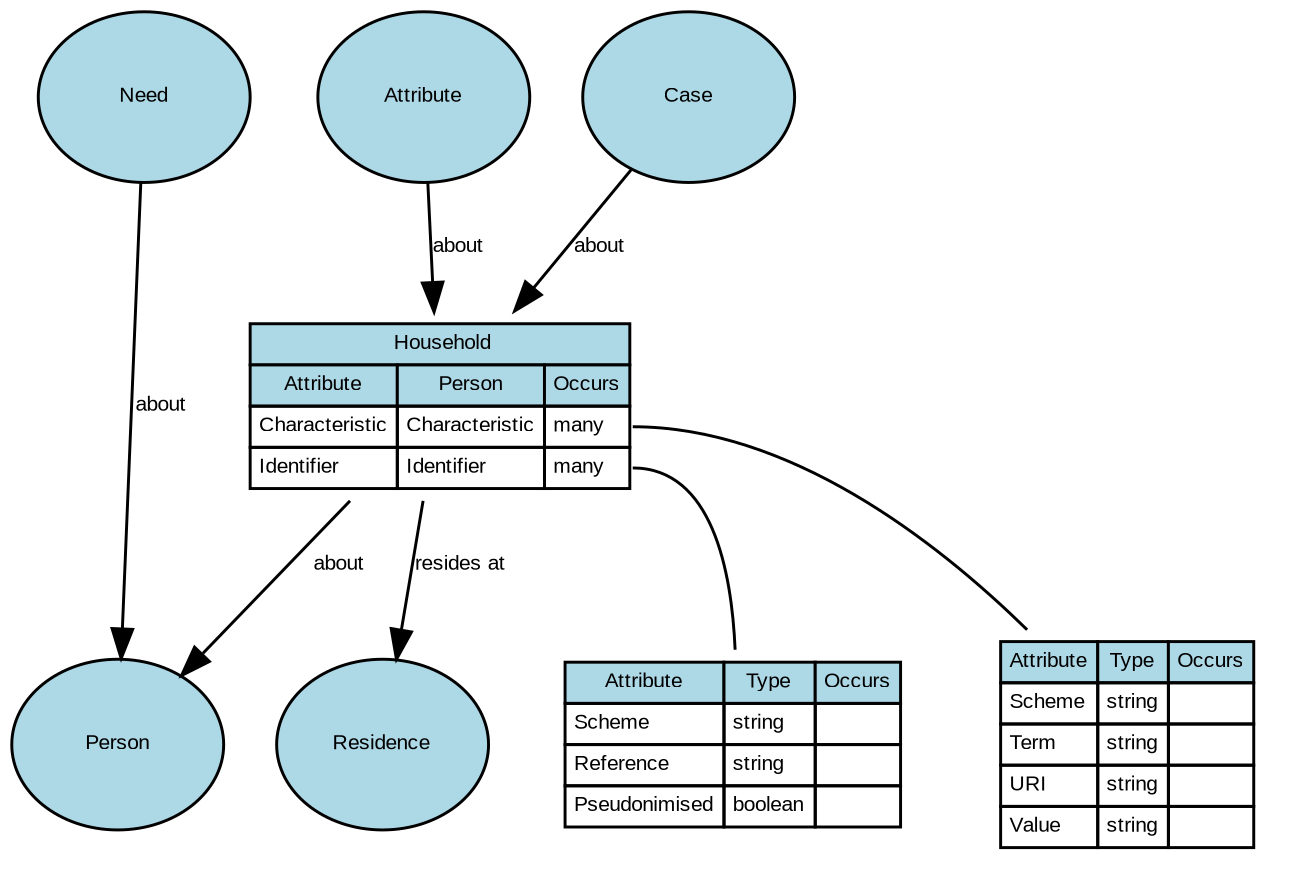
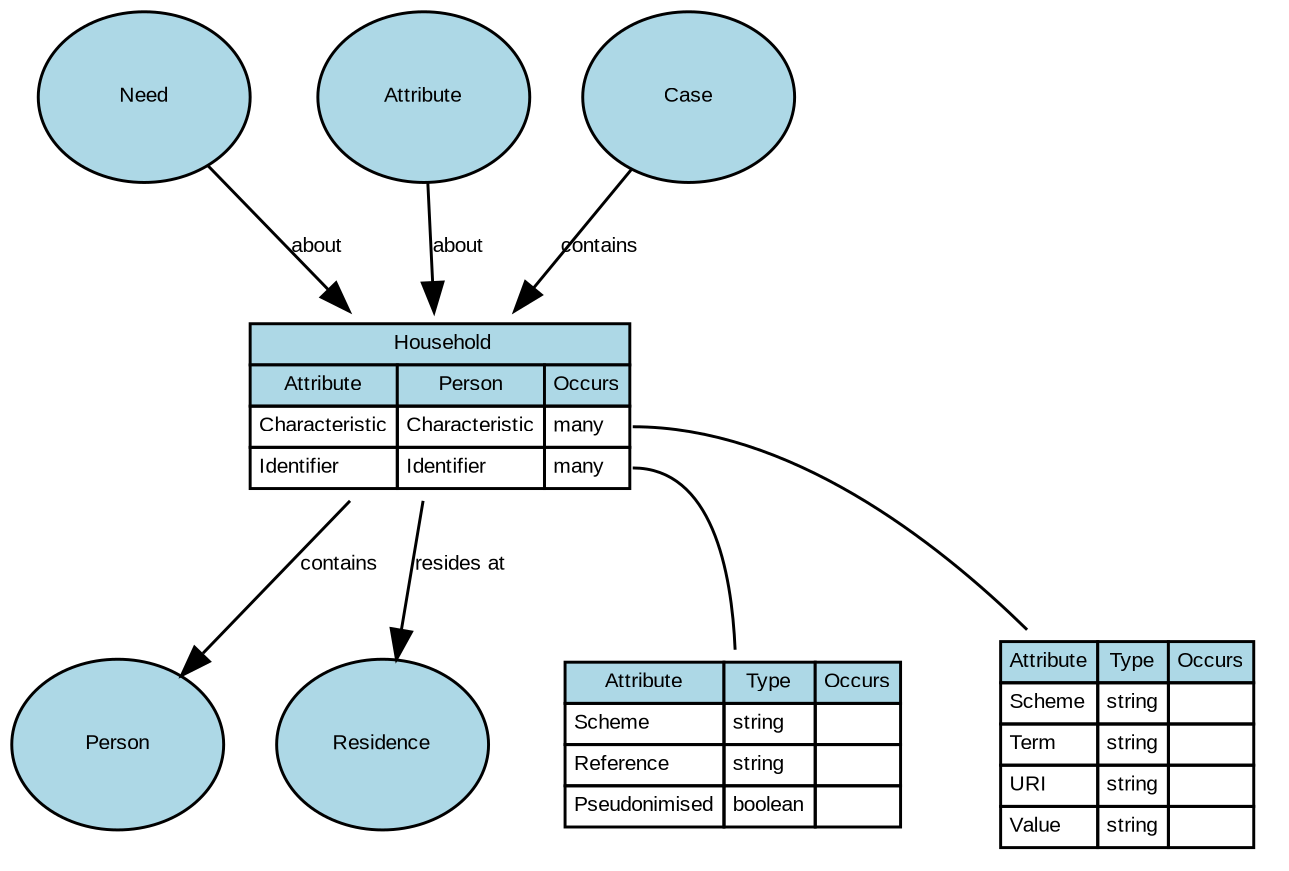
  digraph {
    splines=true
    node [black=black color=black fillcolor=lightblue fontname=Arial fontsize=7 fixedsize=true style=filled]
    edge [fontname=Arial fontsize=7 labelfontname=Arial labelfontsize=7]
    n1 [label=<<table border='0' cellborder='1' cellspacing='0'><tr><td bgcolor='lightblue'>Attribute</td><td bgcolor='lightblue'>Type</td><td bgcolor='lightblue'>Occurs</td></tr><tr><td align='left' balign='left' valign='top'>Scheme</td><td align='left' balign='left' valign='top'>string</td><td align='left' balign='left' valign='top'></td></tr><tr><td align='left' balign='left' valign='top'>Term</td><td align='left' balign='left' valign='top'>string</td><td align='left' balign='left' valign='top'></td></tr><tr><td align='left' balign='left' valign='top'>URI</td><td align='left' balign='left' valign='top'>string</td><td align='left' balign='left' valign='top'></td></tr><tr><td align='left' balign='left' valign='top'>Value</td><td align='left' balign='left' valign='top'>string</td><td align='left' balign='left' valign='top'></td></tr></table>> shape=plaintext fixedsize="" style=""]
    n2 [label=<<table border='0' cellborder='1' cellspacing='0'><tr><td colspan='3' bgcolor='lightblue'> Household</td></tr><tr><td bgcolor='lightblue'>Attribute</td><td bgcolor='lightblue'>Person</td><td bgcolor='lightblue'>Occurs</td></tr><tr><td align='left' balign='left' valign='top'>Characteristic</td><td align='left' balign='left' valign='top'>Characteristic</td><td align='left' balign='left' valign='top' port='26'>many</td></tr><tr><td align='left' balign='left' valign='top'>Identifier</td><td align='left' balign='left' valign='top'>Identifier</td><td align='left' balign='left' valign='top' port='27'>many</td></tr></table>> shape=plaintext fixedsize="" style=""]
    n3 [label=<<table border='0' cellborder='1' cellspacing='0'><tr><td bgcolor='lightblue'>Attribute</td><td bgcolor='lightblue'>Type</td><td bgcolor='lightblue'>Occurs</td></tr><tr><td align='left' balign='left' valign='top'>Scheme</td><td align='left' balign='left' valign='top'>string</td><td align='left' balign='left' valign='top'></td></tr><tr><td align='left' balign='left' valign='top'>Reference</td><td align='left' balign='left' valign='top'>string</td><td align='left' balign='left' valign='top'></td></tr><tr><td align='left' balign='left' valign='top'>Pseudonimised</td><td align='left' balign='left' valign='top'>boolean</td><td align='left' balign='left' valign='top'></td></tr></table>> shape=plaintext fixedsize="" style=""]
    n4 [height=0.8 label=Residence width=1.0]
    n5 [height=0.8 label=Person width=1.0]
    n6 [height=0.8 label=Attribute width=1.0]
    n7 [height=0.8 label=Case width=1.0]
    n8 [height=0.8 label=Need width=1.0]
    n2 -> n1 [dir=none tailport=26]
    n2 -> n3 [dir=none tailport=27]
    n2 -> n4 [label="resides at"]
-   n2 -> n5 [label=about]
+   n2 -> n5 [label=contains]
    n6 -> n2 [label=about]
-   n7 -> n2 [label=about]
-   n8 -> n5 [label=about]
+   n7 -> n2 [label=contains]
+   n8 -> n2 [label=about]
  }
